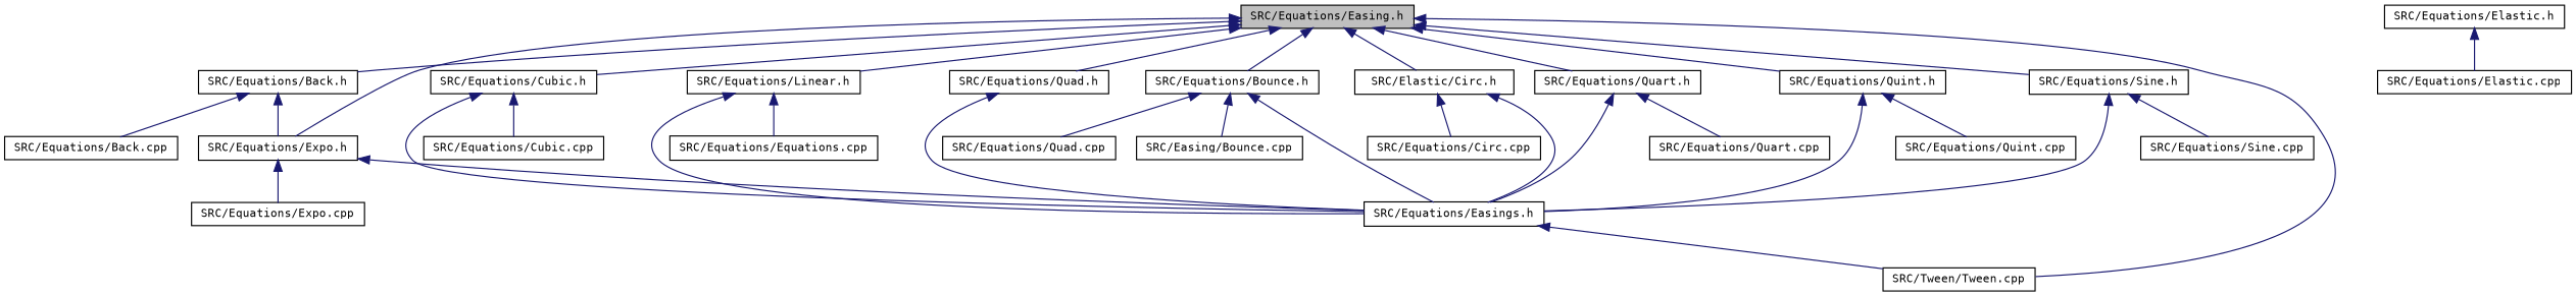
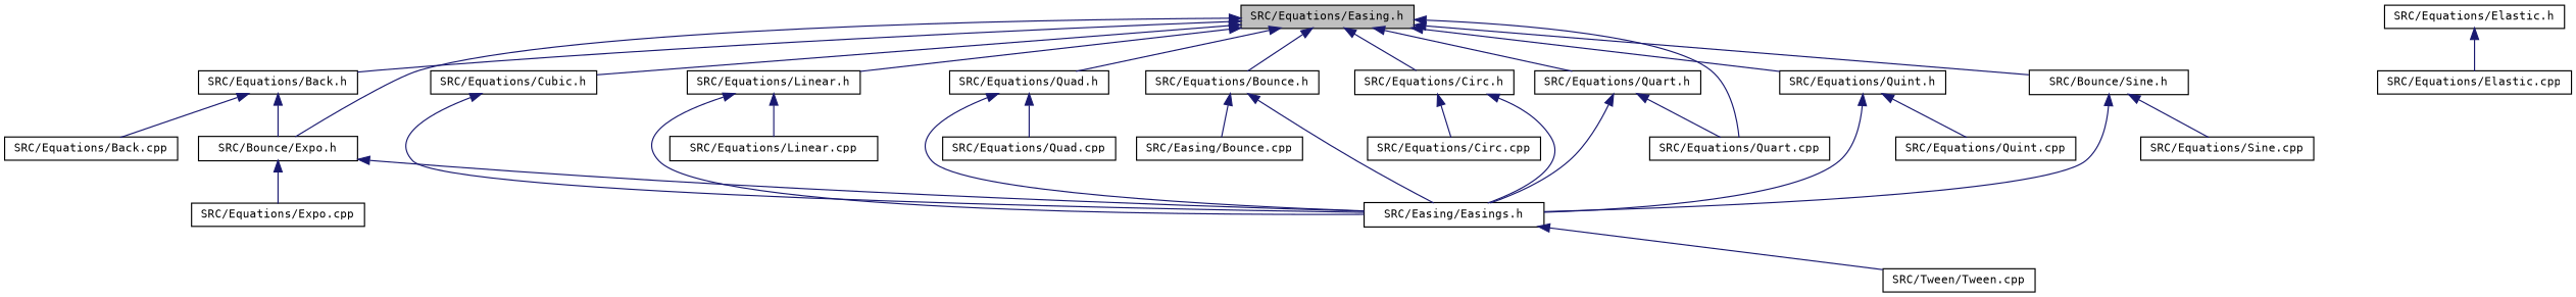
  digraph {
    fontname="DejaVu Sans Mono"
    node [color=black fontname="DejaVu Sans Mono" fontsize=10 shape=record]
    edge [color=midnightblue dir=back fontname="DejaVu Sans Mono" fontsize=10 labelfontname=FreeSans labelfontsize=10 style=solid]
    n1 [fillcolor=grey75 fontcolor=black height=0.2 label="SRC/Equations/Easing.h" style=filled width=0.4]
    n2 [height=0.2 label="SRC/Equations/Back.h" width=0.4]
    n3 [height=0.2 label="SRC/Tween/Tween.cpp" width=0.4]
    n4 [height=0.2 label="SRC/Equations/Bounce.h" width=0.4]
-   n5 [height=0.2 label="SRC/Elastic/Circ.h" width=0.4]
+   n5 [height=0.2 label="SRC/Equations/Circ.h" width=0.4]
    n6 [height=0.2 label="SRC/Equations/Cubic.h" width=0.4]
-   n7 [height=0.2 label="SRC/Equations/Expo.h" width=0.4]
+   n7 [height=0.2 label="SRC/Bounce/Expo.h" width=0.4]
    n8 [height=0.2 label="SRC/Equations/Linear.h" width=0.4]
    n9 [height=0.2 label="SRC/Equations/Quad.h" width=0.4]
    n10 [height=0.2 label="SRC/Equations/Quart.h" width=0.4]
    n11 [height=0.2 label="SRC/Equations/Quint.h" width=0.4]
-   n12 [height=0.2 label="SRC/Equations/Sine.h" width=0.4]
+   n12 [height=0.2 label="SRC/Bounce/Sine.h" width=0.4]
    n13 [height=0.2 label="SRC/Equations/Back.cpp" width=0.4]
-   n14 [height=0.2 label="SRC/Equations/Easings.h" width=0.4]
+   n14 [height=0.2 label="SRC/Easing/Easings.h" width=0.4]
    n15 [height=0.2 label="SRC/Easing/Bounce.cpp" width=0.4]
    n16 [height=0.2 label="SRC/Equations/Circ.cpp" width=0.4]
-   n17 [height=0.2 label="SRC/Equations/Cubic.cpp" width=0.4]
    n18 [height=0.2 label="SRC/Equations/Elastic.h" width=0.4]
    n19 [height=0.2 label="SRC/Equations/Elastic.cpp" width=0.4]
    n20 [height=0.2 label="SRC/Equations/Expo.cpp" width=0.4]
-   n21 [height=0.2 label="SRC/Equations/Equations.cpp" width=0.4]
+   n21 [height=0.2 label="SRC/Equations/Linear.cpp" width=0.4]
    n22 [height=0.2 label="SRC/Equations/Quad.cpp" width=0.4]
    n23 [height=0.2 label="SRC/Equations/Quart.cpp" width=0.4]
    n24 [height=0.2 label="SRC/Equations/Quint.cpp" width=0.4]
    n25 [height=0.2 label="SRC/Equations/Sine.cpp" width=0.4]
    n1 -> n2
-   n1 -> n3
+   n1 -> n23
    n1 -> n4
    n1 -> n5
    n1 -> n6
    n1 -> n7
    n1 -> n8
    n1 -> n9
    n1 -> n10
    n1 -> n11
    n1 -> n12
    n2 -> n7
    n2 -> n13
    n4 -> n14
    n4 -> n15
    n5 -> n14
    n5 -> n16
    n6 -> n14
-   n6 -> n17
    n7 -> n14
    n7 -> n20
    n8 -> n14
    n8 -> n21
    n9 -> n14
-   n4 -> n22
+   n9 -> n22
    n10 -> n14
    n10 -> n23
    n11 -> n14
    n11 -> n24
    n12 -> n14
    n12 -> n25
    n14 -> n3
    n18 -> n19
  }
